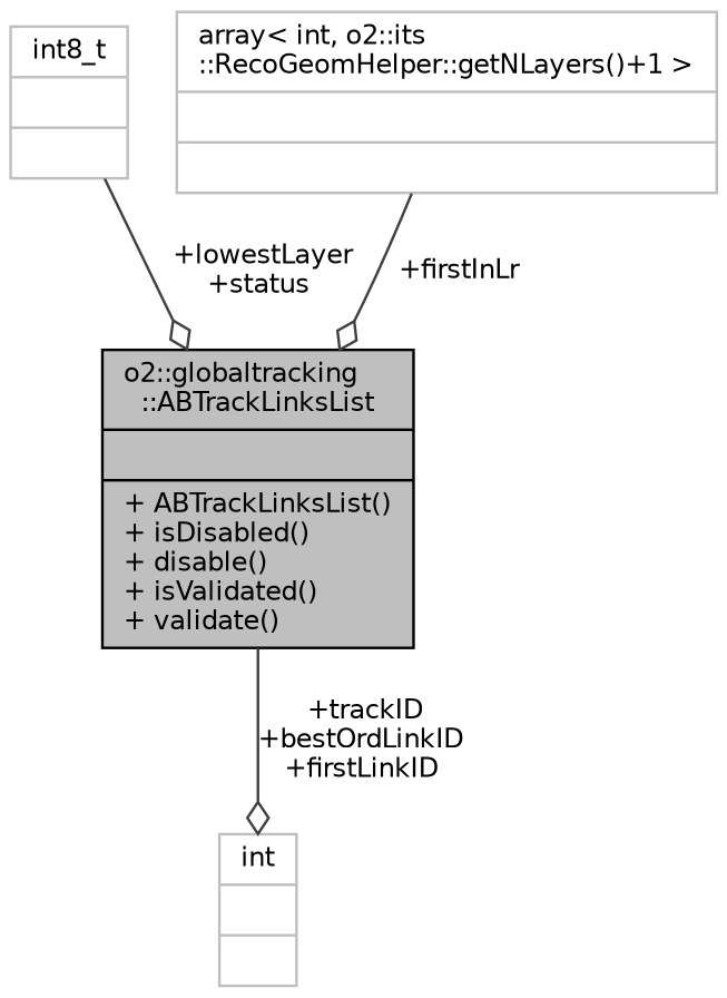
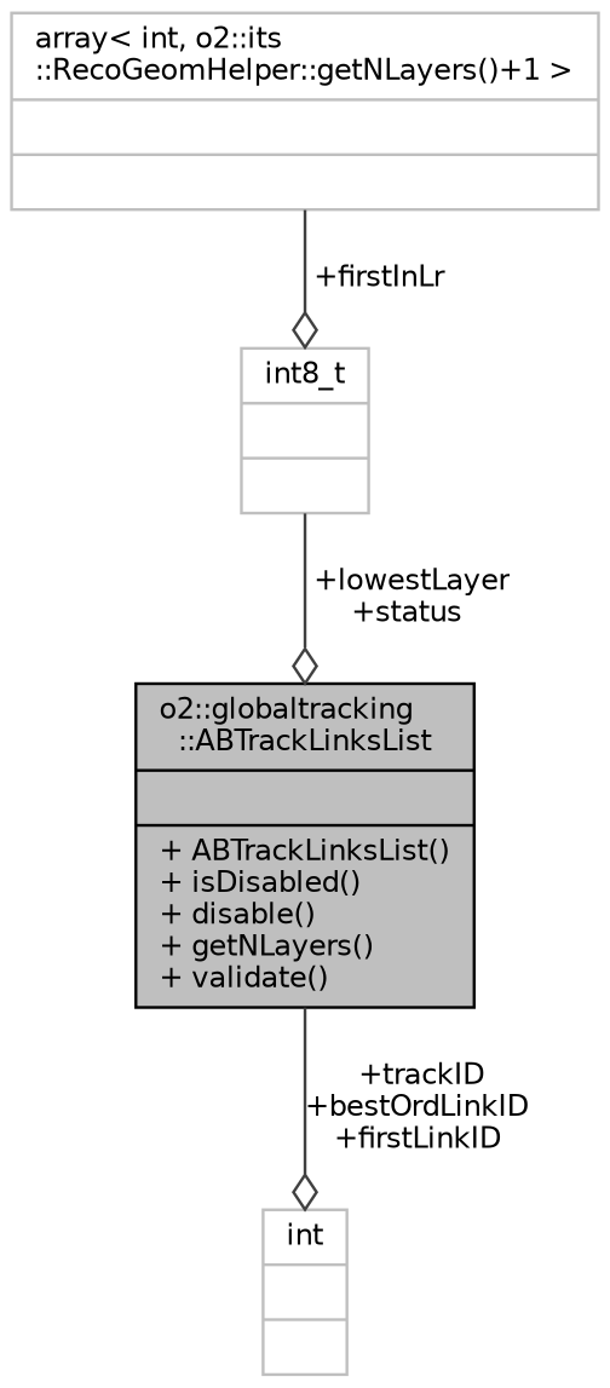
  digraph {
    node [color=grey75 fontname=Helvetica fontsize=10 shape=record]
    edge [arrowhead=odiamond color=grey25 fontname=Helvetica fontsize=10 labelfontname=Helvetica labelfontsize=10 style=solid]
-   n1 [color=black fillcolor=grey75 fontcolor=black height=0.2 label="{o2::globaltracking\l::ABTrackLinksList\n||+ ABTrackLinksList()\l+ isDisabled()\l+ disable()\l+ isValidated()\l+ validate()\l}" style=filled width=0.4]
+   n1 [color=black fillcolor=grey75 fontcolor=black height=0.2 label="{o2::globaltracking\l::ABTrackLinksList\n||+ ABTrackLinksList()\l+ isDisabled()\l+ disable()\l+ getNLayers()\l+ validate()\l}" style=filled width=0.4]
    n2 [height=0.2 label="{int\n||}" width=0.4]
    n3 [height=0.2 label="{int8_t\n||}" width=0.4]
    n4 [height=0.2 label="{array\< int, o2::its\l::RecoGeomHelper::getNLayers()+1 \>\n||}" width=0.4]
    n1 -> n2 [label=" +trackID\n+bestOrdLinkID\n+firstLinkID"]
    n3 -> n1 [label=" +lowestLayer\n+status"]
-   n4 -> n1 [label=" +firstInLr"]
+   n4 -> n3 [label=" +firstInLr"]
  }
